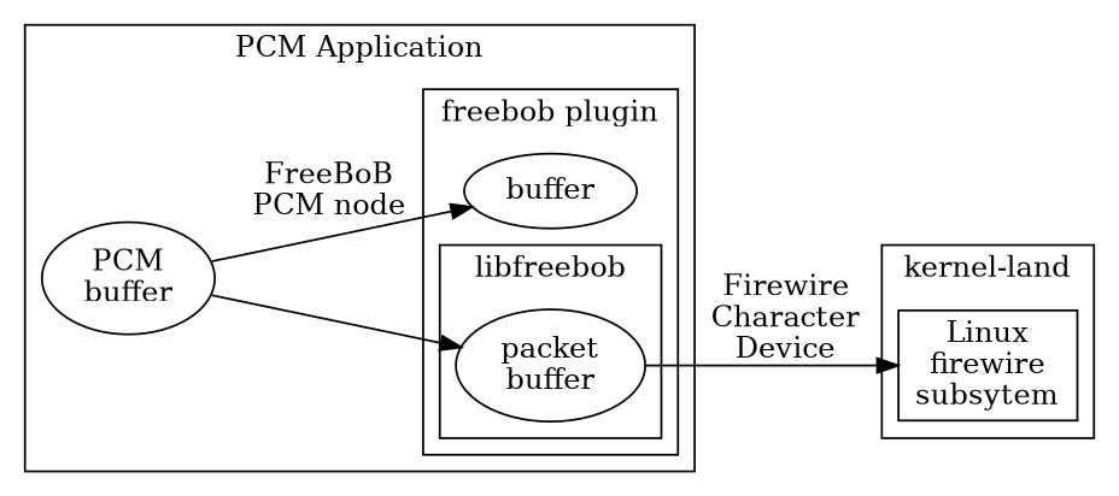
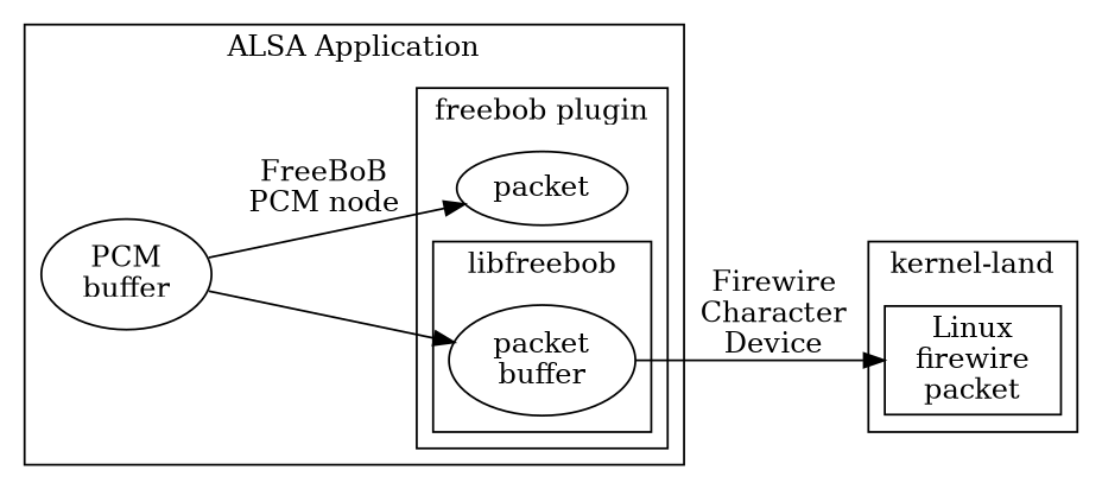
  digraph {
    rankdir=LR
    n1 [label="packet\nbuffer"]
-   n2 [label=buffer]
+   n2 [label=packet]
    n3 [label="PCM\nbuffer"]
-   n4 [label="Linux\nfirewire\nsubsytem" shape=box]
+   n4 [label="Linux\nfirewire\npacket" shape=box]
    subgraph cluster_1 {
-     label="PCM Application"
+     label="ALSA Application"
      n3
      subgraph cluster_2 {
        label="freebob plugin"
        n2
        subgraph cluster_3 {
          label=libfreebob
          n1
        }
      }
    }
    subgraph cluster_4 {
      label="kernel-land"
      n4
    }
    n1 -> n4 [label="Firewire\nCharacter\nDevice"]
    n3 -> n1
    n3 -> n2 [label="FreeBoB\nPCM node"]
  }
